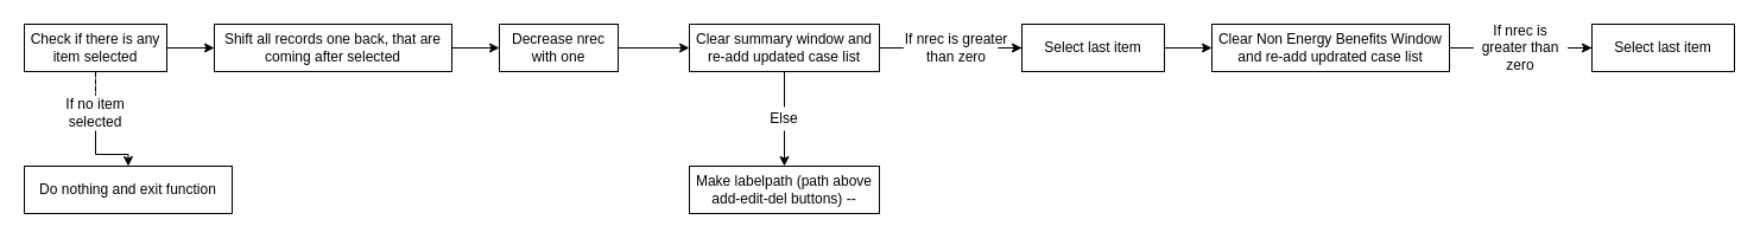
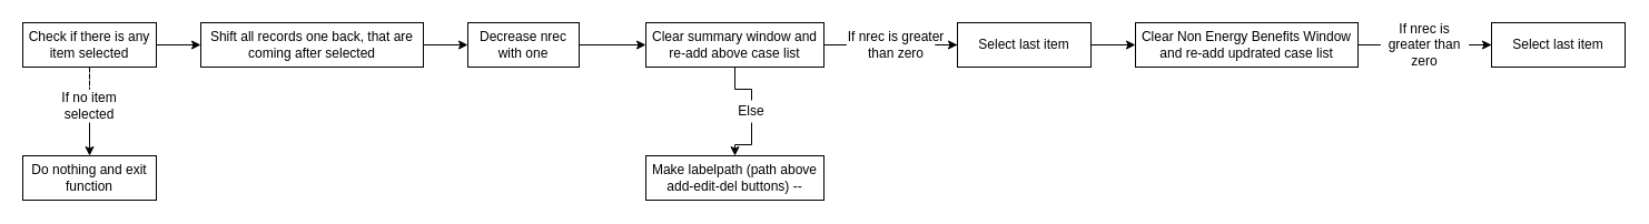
  <mxCell id="0" />
  <mxCell id="1" parent="0" />
  <mxCell id="2" style="edgeStyle=orthogonalEdgeStyle;rounded=0;orthogonalLoop=1;jettySize=auto;html=1;entryX=0.5;entryY=0;entryDx=0;entryDy=0;startArrow=none;" edge="1" parent="1" source="6" target="5"><mxGeometry relative="1" as="geometry" /></mxCell>
  <mxCell id="3" style="edgeStyle=orthogonalEdgeStyle;rounded=0;orthogonalLoop=1;jettySize=auto;html=1;entryX=0;entryY=0.5;entryDx=0;entryDy=0;" edge="1" parent="1" source="4" target="9"><mxGeometry relative="1" as="geometry" /></mxCell>
  <mxCell id="4" value="Check if there is any item selected" style="rounded=0;whiteSpace=wrap;html=1;" vertex="1" parent="1"><mxGeometry x="20" y="20" width="120" height="40" as="geometry" /></mxCell>
- <mxCell id="5" value="Do nothing and exit function" style="rounded=0;whiteSpace=wrap;html=1;" vertex="1" parent="1"><mxGeometry x="20" y="140" width="175" height="40" as="geometry" /></mxCell>
+ <mxCell id="5" value="Do nothing and exit function" style="rounded=0;whiteSpace=wrap;html=1;" vertex="1" parent="1"><mxGeometry x="20" y="140" width="120" height="40" as="geometry" /></mxCell>
  <mxCell id="6" value="If no item selected" style="text;html=1;strokeColor=none;fillColor=none;align=center;verticalAlign=middle;whiteSpace=wrap;rounded=0;" vertex="1" parent="1"><mxGeometry x="40" y="80" width="80" height="30" as="geometry" /></mxCell>
  <mxCell id="7" value="" style="edgeStyle=orthogonalEdgeStyle;rounded=0;orthogonalLoop=1;jettySize=auto;html=1;entryX=0.5;entryY=0;entryDx=0;entryDy=0;endArrow=none;dashed=1;" edge="1" parent="1" source="4" target="6"><mxGeometry relative="1" as="geometry"><mxPoint x="80" y="60" as="sourcePoint" /><mxPoint x="80" y="140" as="targetPoint" /></mxGeometry></mxCell>
  <mxCell id="8" style="edgeStyle=orthogonalEdgeStyle;rounded=0;orthogonalLoop=1;jettySize=auto;html=1;" edge="1" parent="1" source="9" target="11"><mxGeometry relative="1" as="geometry" /></mxCell>
  <mxCell id="9" value="Shift all records one back, that are coming after selected" style="rounded=0;whiteSpace=wrap;html=1;" vertex="1" parent="1"><mxGeometry x="180" y="20" width="200" height="40" as="geometry" /></mxCell>
  <mxCell id="10" style="edgeStyle=orthogonalEdgeStyle;rounded=0;orthogonalLoop=1;jettySize=auto;html=1;entryX=0;entryY=0.5;entryDx=0;entryDy=0;" edge="1" parent="1" source="11" target="14"><mxGeometry relative="1" as="geometry" /></mxCell>
  <mxCell id="11" value="Decrease nrec with one" style="rounded=0;whiteSpace=wrap;html=1;" vertex="1" parent="1"><mxGeometry x="420" y="20" width="100" height="40" as="geometry" /></mxCell>
  <mxCell id="12" style="edgeStyle=orthogonalEdgeStyle;rounded=0;orthogonalLoop=1;jettySize=auto;html=1;entryX=0;entryY=0.5;entryDx=0;entryDy=0;startArrow=none;" edge="1" parent="1" source="17" target="16"><mxGeometry relative="1" as="geometry" /></mxCell>
  <mxCell id="13" style="edgeStyle=orthogonalEdgeStyle;rounded=0;orthogonalLoop=1;jettySize=auto;html=1;entryX=0.5;entryY=0;entryDx=0;entryDy=0;startArrow=none;" edge="1" parent="1" source="20" target="19"><mxGeometry relative="1" as="geometry" /></mxCell>
- <mxCell id="14" value="Clear summary window and re-add updated case list" style="rounded=0;whiteSpace=wrap;html=1;" vertex="1" parent="1"><mxGeometry x="580" y="20" width="160" height="40" as="geometry" /></mxCell>
+ <mxCell id="14" value="Clear summary window and re-add above case list" style="rounded=0;whiteSpace=wrap;html=1;" vertex="1" parent="1"><mxGeometry x="580" y="20" width="160" height="40" as="geometry" /></mxCell>
  <mxCell id="15" style="edgeStyle=orthogonalEdgeStyle;rounded=0;orthogonalLoop=1;jettySize=auto;html=1;entryX=0;entryY=0.5;entryDx=0;entryDy=0;" edge="1" parent="1" source="16" target="23"><mxGeometry relative="1" as="geometry" /></mxCell>
  <mxCell id="16" value="Select last item" style="rounded=0;whiteSpace=wrap;html=1;" vertex="1" parent="1"><mxGeometry x="860" y="20" width="120" height="40" as="geometry" /></mxCell>
  <mxCell id="17" value="If nrec is greater than zero" style="text;html=1;strokeColor=none;fillColor=none;align=center;verticalAlign=middle;whiteSpace=wrap;rounded=0;" vertex="1" parent="1"><mxGeometry x="760" y="22.5" width="90" height="35" as="geometry" /></mxCell>
  <mxCell id="18" value="" style="edgeStyle=orthogonalEdgeStyle;rounded=0;orthogonalLoop=1;jettySize=auto;html=1;entryX=0;entryY=0.5;entryDx=0;entryDy=0;endArrow=none;" edge="1" parent="1" source="14" target="17"><mxGeometry relative="1" as="geometry"><mxPoint x="740" y="40" as="sourcePoint" /><mxPoint x="820" y="40" as="targetPoint" /></mxGeometry></mxCell>
  <mxCell id="19" value="Make labelpath (path above add-edit-del buttons) --" style="rounded=0;whiteSpace=wrap;html=1;" vertex="1" parent="1"><mxGeometry x="580" y="140" width="160" height="40" as="geometry" /></mxCell>
- <mxCell id="20" value="Else" style="text;html=1;strokeColor=none;fillColor=none;align=center;verticalAlign=middle;whiteSpace=wrap;rounded=0;" vertex="1" parent="1"><mxGeometry x="640" y="90" width="40" height="20" as="geometry" /></mxCell>
+ <mxCell id="20" value="Else" style="text;html=1;strokeColor=none;fillColor=none;align=center;verticalAlign=middle;whiteSpace=wrap;rounded=0;" vertex="1" parent="1"><mxGeometry x="655" y="90" width="40" height="20" as="geometry" /></mxCell>
  <mxCell id="21" value="" style="edgeStyle=orthogonalEdgeStyle;rounded=0;orthogonalLoop=1;jettySize=auto;html=1;entryX=0.5;entryY=0;entryDx=0;entryDy=0;endArrow=none;" edge="1" parent="1" source="14" target="20"><mxGeometry relative="1" as="geometry"><mxPoint x="660" y="60" as="sourcePoint" /><mxPoint x="660" y="140" as="targetPoint" /></mxGeometry></mxCell>
  <mxCell id="22" style="edgeStyle=orthogonalEdgeStyle;rounded=0;orthogonalLoop=1;jettySize=auto;html=1;entryX=0;entryY=0.5;entryDx=0;entryDy=0;startArrow=none;" edge="1" parent="1" source="25" target="24"><mxGeometry relative="1" as="geometry" /></mxCell>
  <mxCell id="23" value="Clear Non Energy Benefits Window and re-add updrated case list" style="rounded=0;whiteSpace=wrap;html=1;" vertex="1" parent="1"><mxGeometry x="1020" y="20" width="200" height="40" as="geometry" /></mxCell>
  <mxCell id="24" value="Select last item" style="rounded=0;whiteSpace=wrap;html=1;" vertex="1" parent="1"><mxGeometry x="1340" y="20" width="120" height="40" as="geometry" /></mxCell>
  <mxCell id="25" value="If nrec is greater than zero" style="text;html=1;strokeColor=none;fillColor=none;align=center;verticalAlign=middle;whiteSpace=wrap;rounded=0;" vertex="1" parent="1"><mxGeometry x="1240" y="20" width="80" height="40" as="geometry" /></mxCell>
  <mxCell id="26" value="" style="edgeStyle=orthogonalEdgeStyle;rounded=0;orthogonalLoop=1;jettySize=auto;html=1;entryX=0;entryY=0.5;entryDx=0;entryDy=0;endArrow=none;" edge="1" parent="1" source="23" target="25"><mxGeometry relative="1" as="geometry"><mxPoint x="1220" y="40" as="sourcePoint" /><mxPoint x="1300" y="40" as="targetPoint" /></mxGeometry></mxCell>
